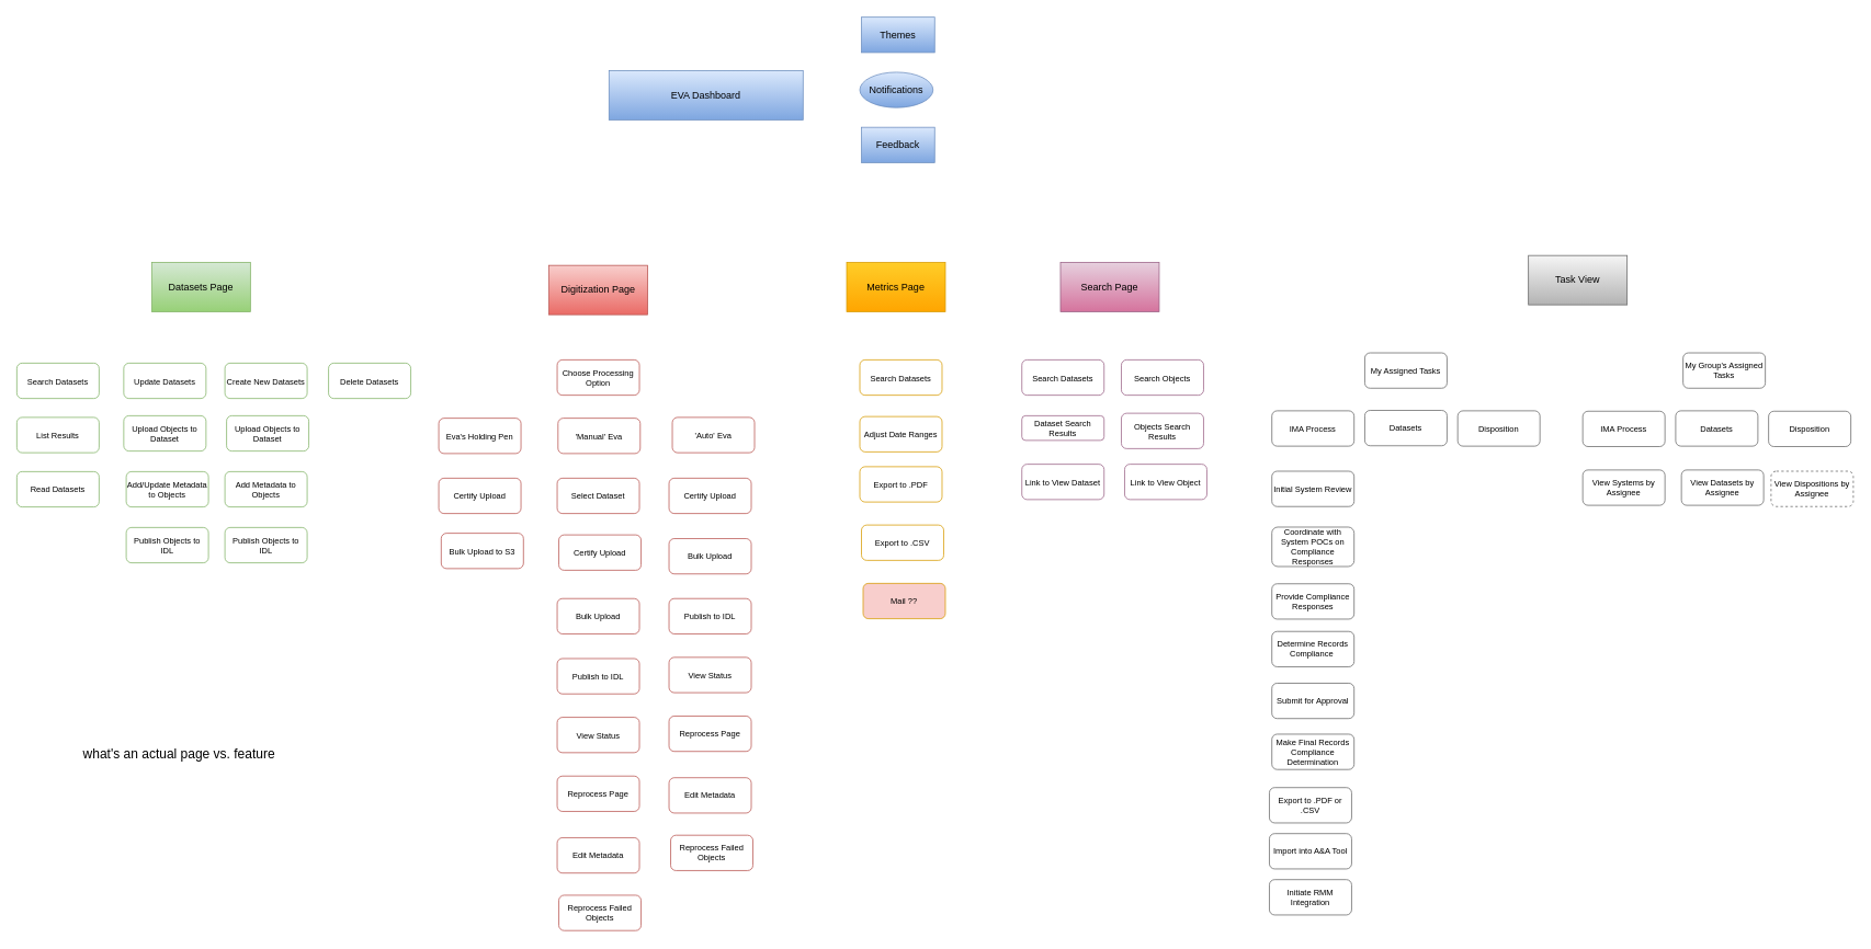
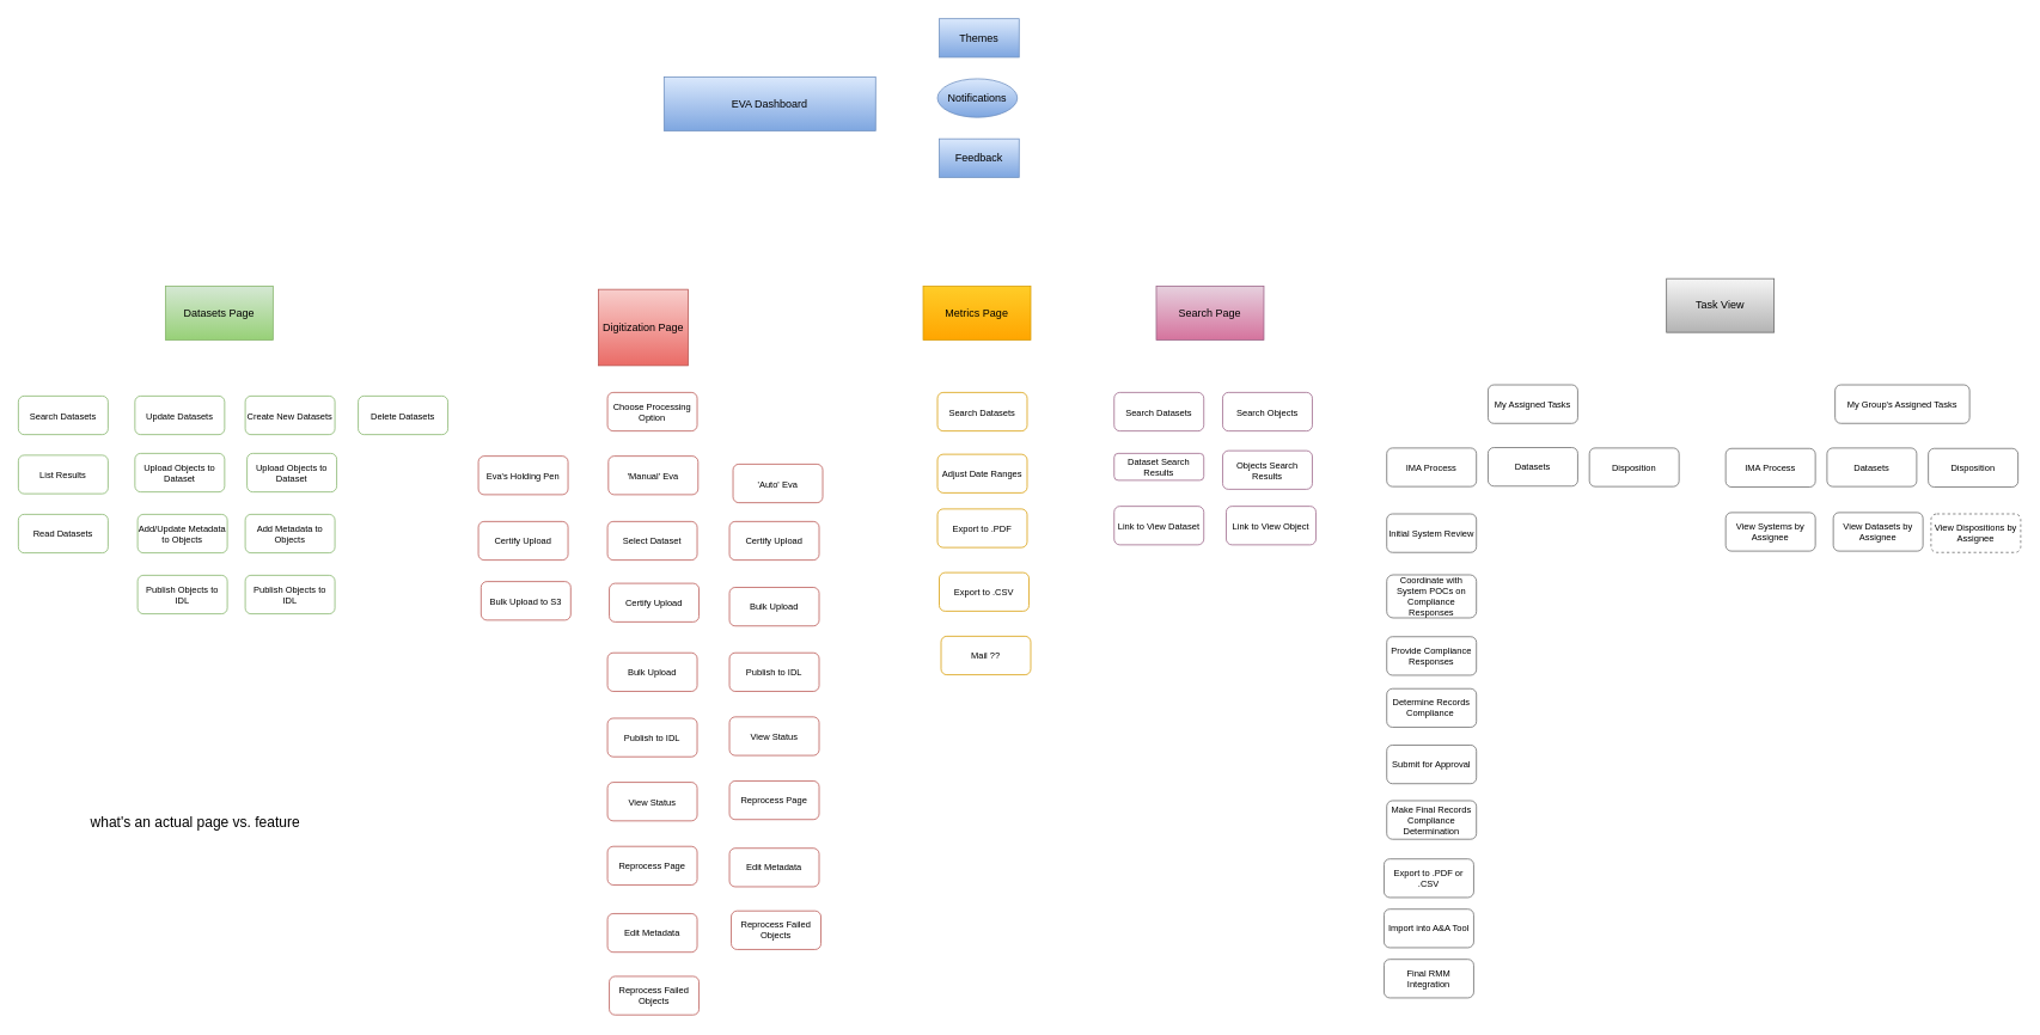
  <mxCell id="0" />
  <mxCell id="1" parent="0" />
  <mxCell id="2" value="EVA Dashboard" style="rounded=0;whiteSpace=wrap;html=1;fillColor=#dae8fc;strokeColor=#6c8ebf;gradientColor=#7ea6e0;" parent="1" vertex="1"><mxGeometry x="740" y="85" width="236" height="60" as="geometry" /></mxCell>
  <mxCell id="3" value="Datasets Page" style="rounded=0;whiteSpace=wrap;html=1;strokeColor=#82b366;gradientColor=#97d077;fillColor=#d5e8d4;" parent="1" vertex="1"><mxGeometry x="184" y="318.5" width="120" height="60" as="geometry" /></mxCell>
  <mxCell id="4" value="Metrics Page" style="rounded=0;whiteSpace=wrap;html=1;fillColor=#ffcd28;strokeColor=#d79b00;gradientColor=#ffa500;" parent="1" vertex="1"><mxGeometry x="1029" y="318.5" width="120" height="60" as="geometry" /></mxCell>
  <mxCell id="5" value="Search Page" style="rounded=0;whiteSpace=wrap;html=1;fillColor=#e6d0de;strokeColor=#996185;gradientColor=#d5739d;" parent="1" vertex="1"><mxGeometry x="1289" y="318.5" width="120" height="60" as="geometry" /></mxCell>
  <mxCell id="6" value="Task View" style="rounded=0;whiteSpace=wrap;html=1;gradientColor=#b3b3b3;fillColor=#f5f5f5;strokeColor=#666666;" parent="1" vertex="1"><mxGeometry x="1858" y="310" width="120" height="60" as="geometry" /></mxCell>
  <mxCell id="7" value="Themes" style="rounded=0;whiteSpace=wrap;html=1;fillColor=#dae8fc;strokeColor=#6c8ebf;gradientColor=#7ea6e0;" parent="1" vertex="1"><mxGeometry x="1047" y="20" width="89" height="43" as="geometry" /></mxCell>
  <mxCell id="8" value="Notifications" style="ellipse;whiteSpace=wrap;html=1;fillColor=#dae8fc;strokeColor=#6c8ebf;gradientColor=#7ea6e0;" parent="1" vertex="1"><mxGeometry x="1045" y="87" width="89" height="43" as="geometry" /></mxCell>
  <mxCell id="9" value="Feedback" style="rounded=0;whiteSpace=wrap;html=1;fillColor=#dae8fc;strokeColor=#6c8ebf;gradientColor=#7ea6e0;" parent="1" vertex="1"><mxGeometry x="1047" y="154" width="89" height="43" as="geometry" /></mxCell>
  <mxCell id="10" value="List Results" style="rounded=1;whiteSpace=wrap;html=1;strokeColor=#82b366;fontSize=10;fillColor=#FFFFFF;" parent="1" vertex="1"><mxGeometry x="20" y="507" width="100" height="43" as="geometry" /></mxCell>
  <mxCell id="11" value="Search Datasets" style="rounded=1;whiteSpace=wrap;html=1;strokeColor=#82b366;fontSize=10;fillColor=#FFFFFF;" parent="1" vertex="1"><mxGeometry x="20" y="441" width="100" height="43" as="geometry" /></mxCell>
  <mxCell id="12" value="Update Datasets" style="rounded=1;whiteSpace=wrap;html=1;strokeColor=#82b366;fontSize=10;fillColor=#FFFFFF;" parent="1" vertex="1"><mxGeometry x="150" y="441" width="100" height="43" as="geometry" /></mxCell>
  <mxCell id="13" value="Upload Objects to Dataset" style="rounded=1;whiteSpace=wrap;html=1;strokeColor=#82b366;fontSize=10;fillColor=#FFFFFF;" parent="1" vertex="1"><mxGeometry x="150" y="505" width="100" height="43" as="geometry" /></mxCell>
  <mxCell id="14" value="Create New Datasets" style="rounded=1;whiteSpace=wrap;html=1;strokeColor=#82b366;fontSize=10;fillColor=#FFFFFF;" parent="1" vertex="1"><mxGeometry x="273" y="441" width="100" height="43" as="geometry" /></mxCell>
  <mxCell id="15" value="Publish Objects to IDL" style="rounded=1;whiteSpace=wrap;html=1;strokeColor=#82b366;fontSize=10;fillColor=#FFFFFF;" parent="1" vertex="1"><mxGeometry x="153" y="641" width="100" height="43" as="geometry" /></mxCell>
  <mxCell id="16" value="Delete Datasets" style="rounded=1;whiteSpace=wrap;html=1;strokeColor=#82b366;fontSize=10;fillColor=#FFFFFF;" parent="1" vertex="1"><mxGeometry x="399" y="441" width="100" height="43" as="geometry" /></mxCell>
  <mxCell id="17" value="Search Datasets" style="rounded=1;whiteSpace=wrap;html=1;strokeColor=#996185;fontSize=10;fillColor=#FFFFFF;" parent="1" vertex="1"><mxGeometry x="1242" y="437" width="100" height="43" as="geometry" /></mxCell>
  <mxCell id="18" value="Search Objects" style="rounded=1;whiteSpace=wrap;html=1;strokeColor=#996185;fontSize=10;fillColor=#FFFFFF;" parent="1" vertex="1"><mxGeometry x="1363" y="437" width="100" height="43" as="geometry" /></mxCell>
  <mxCell id="19" value="Dataset Search Results" style="rounded=1;whiteSpace=wrap;html=1;strokeColor=#996185;fontSize=10;fillColor=#FFFFFF;" parent="1" vertex="1"><mxGeometry x="1242" y="505" width="100" height="30" as="geometry" /></mxCell>
  <mxCell id="20" value="Objects Search Results" style="rounded=1;whiteSpace=wrap;html=1;strokeColor=#996185;fontSize=10;fillColor=#FFFFFF;" parent="1" vertex="1"><mxGeometry x="1363" y="502" width="100" height="43" as="geometry" /></mxCell>
  <mxCell id="21" value="Link to View Dataset" style="rounded=1;whiteSpace=wrap;html=1;strokeColor=#996185;fontSize=10;fillColor=#FFFFFF;" parent="1" vertex="1"><mxGeometry x="1242" y="564" width="100" height="43" as="geometry" /></mxCell>
  <mxCell id="22" value="Link to View Object" style="rounded=1;whiteSpace=wrap;html=1;strokeColor=#996185;fontSize=10;fillColor=#FFFFFF;" parent="1" vertex="1"><mxGeometry x="1367" y="564" width="100" height="43" as="geometry" /></mxCell>
  <mxCell id="23" value="Upload Objects to Dataset" style="rounded=1;whiteSpace=wrap;html=1;strokeColor=#82b366;fontSize=10;fillColor=#FFFFFF;" parent="1" vertex="1"><mxGeometry x="275" y="505" width="100" height="43" as="geometry" /></mxCell>
  <mxCell id="24" value="Publish Objects to IDL" style="rounded=1;whiteSpace=wrap;html=1;strokeColor=#82b366;fontSize=10;fillColor=#FFFFFF;" parent="1" vertex="1"><mxGeometry x="273" y="641" width="100" height="43" as="geometry" /></mxCell>
  <mxCell id="25" value="Add/Update Metadata to Objects" style="rounded=1;whiteSpace=wrap;html=1;strokeColor=#82b366;fontSize=10;fillColor=#FFFFFF;" parent="1" vertex="1"><mxGeometry x="153" y="573" width="100" height="43" as="geometry" /></mxCell>
  <mxCell id="26" value="Add Metadata to Objects" style="rounded=1;whiteSpace=wrap;html=1;strokeColor=#82b366;fontSize=10;fillColor=#FFFFFF;" parent="1" vertex="1"><mxGeometry x="273" y="573" width="100" height="43" as="geometry" /></mxCell>
  <mxCell id="27" value="Search Datasets" style="rounded=1;whiteSpace=wrap;html=1;strokeColor=#d79b00;fontSize=10;fillColor=#FFFFFF;" parent="1" vertex="1"><mxGeometry x="1045" y="437" width="100" height="43" as="geometry" /></mxCell>
  <mxCell id="28" value="Adjust Date Ranges" style="rounded=1;whiteSpace=wrap;html=1;strokeColor=#d79b00;fontSize=10;fillColor=#FFFFFF;" parent="1" vertex="1"><mxGeometry x="1045" y="506" width="100" height="43" as="geometry" /></mxCell>
  <mxCell id="29" value="Export to .PDF" style="rounded=1;whiteSpace=wrap;html=1;strokeColor=#d79b00;fontSize=10;fillColor=#FFFFFF;" parent="1" vertex="1"><mxGeometry x="1045" y="567" width="100" height="43" as="geometry" /></mxCell>
  <mxCell id="30" value="Export to .CSV" style="rounded=1;whiteSpace=wrap;html=1;strokeColor=#d79b00;fontSize=10;fillColor=#FFFFFF;" parent="1" vertex="1"><mxGeometry x="1047" y="638" width="100" height="43" as="geometry" /></mxCell>
- <mxCell id="31" value="Mail ??" style="rounded=1;whiteSpace=wrap;html=1;strokeColor=#d79b00;fontSize=10;fillColor=#f8cecc;" parent="1" vertex="1"><mxGeometry x="1049" y="709" width="100" height="43" as="geometry" /></mxCell>
+ <mxCell id="31" value="Mail ??" style="rounded=1;whiteSpace=wrap;html=1;strokeColor=#d79b00;fontSize=10;fillColor=#FFFFFF;" parent="1" vertex="1"><mxGeometry x="1049" y="709" width="100" height="43" as="geometry" /></mxCell>
  <mxCell id="32" value="'Manual' Eva" style="rounded=1;whiteSpace=wrap;html=1;strokeColor=#b85450;fontSize=10;fillColor=#FFFFFF;" parent="1" vertex="1"><mxGeometry x="678" y="508" width="100" height="43" as="geometry" /></mxCell>
  <mxCell id="33" value="Bulk Upload" style="rounded=1;whiteSpace=wrap;html=1;strokeColor=#b85450;fontSize=10;fillColor=#FFFFFF;" parent="1" vertex="1"><mxGeometry x="677" y="727.5" width="100" height="43" as="geometry" /></mxCell>
  <mxCell id="34" value="Publish to IDL" style="rounded=1;whiteSpace=wrap;html=1;strokeColor=#b85450;fontSize=10;fillColor=#FFFFFF;" parent="1" vertex="1"><mxGeometry x="677" y="800.5" width="100" height="43" as="geometry" /></mxCell>
  <mxCell id="35" value="Reprocess Page" style="rounded=1;whiteSpace=wrap;html=1;strokeColor=#b85450;fontSize=10;fillColor=#FFFFFF;" parent="1" vertex="1"><mxGeometry x="677" y="943.5" width="100" height="43" as="geometry" /></mxCell>
  <mxCell id="36" value="Read Datasets" style="rounded=1;whiteSpace=wrap;html=1;strokeColor=#82b366;fontSize=10;fillColor=#FFFFFF;" parent="1" vertex="1"><mxGeometry x="20" y="573" width="100" height="43" as="geometry" /></mxCell>
- <mxCell id="37" value="Digitization Page" style="rounded=0;whiteSpace=wrap;html=1;strokeColor=#b85450;gradientColor=#ea6b66;fillColor=#f8cecc;" parent="1" vertex="1"><mxGeometry x="667" y="322" width="120" height="60" as="geometry" /></mxCell>
+ <mxCell id="37" value="Digitization Page" style="rounded=0;whiteSpace=wrap;html=1;strokeColor=#b85450;gradientColor=#ea6b66;fillColor=#f8cecc;" parent="1" vertex="1"><mxGeometry x="667" y="322" width="100" height="85" as="geometry" /></mxCell>
  <mxCell id="38" value="View Status" style="rounded=1;whiteSpace=wrap;html=1;strokeColor=#b85450;fontSize=10;fillColor=#FFFFFF;" parent="1" vertex="1"><mxGeometry x="677" y="872" width="100" height="43" as="geometry" /></mxCell>
  <mxCell id="39" value="Eva's Holding Pen" style="rounded=1;whiteSpace=wrap;html=1;strokeColor=#b85450;fontSize=10;fillColor=#FFFFFF;" parent="1" vertex="1"><mxGeometry x="533" y="508" width="100" height="43" as="geometry" /></mxCell>
  <mxCell id="40" value="Edit Metadata" style="rounded=1;whiteSpace=wrap;html=1;strokeColor=#b85450;fontSize=10;fillColor=#FFFFFF;" parent="1" vertex="1"><mxGeometry x="677" y="1018.5" width="100" height="43" as="geometry" /></mxCell>
  <mxCell id="41" value="Reprocess Failed Objects" style="rounded=1;whiteSpace=wrap;html=1;strokeColor=#b85450;fontSize=10;fillColor=#FFFFFF;" parent="1" vertex="1"><mxGeometry x="679" y="1088.5" width="100" height="43" as="geometry" /></mxCell>
  <mxCell id="42" value="My Assigned Tasks" style="rounded=1;whiteSpace=wrap;html=1;strokeColor=#666666;fontSize=10;gradientColor=#b3b3b3;fillColor=none;" parent="1" vertex="1"><mxGeometry x="1659" y="428.5" width="100" height="43" as="geometry" /></mxCell>
- <mxCell id="43" value="My Group's Assigned Tasks" style="rounded=1;whiteSpace=wrap;html=1;strokeColor=#666666;fontSize=10;gradientColor=#b3b3b3;fillColor=none;" parent="1" vertex="1"><mxGeometry x="2046" y="428.5" width="100" height="43" as="geometry" /></mxCell>
+ <mxCell id="43" value="My Group's Assigned Tasks" style="rounded=1;whiteSpace=wrap;html=1;strokeColor=#666666;fontSize=10;gradientColor=#b3b3b3;fillColor=none;" parent="1" vertex="1"><mxGeometry x="2046" y="428.5" width="150" height="43" as="geometry" /></mxCell>
  <mxCell id="44" value="Disposition" style="rounded=1;whiteSpace=wrap;html=1;strokeColor=#666666;fontSize=10;gradientColor=#b3b3b3;fillColor=none;" parent="1" vertex="1"><mxGeometry x="1772" y="499" width="100" height="43" as="geometry" /></mxCell>
  <mxCell id="45" value="Datasets" style="rounded=1;whiteSpace=wrap;html=1;strokeColor=#666666;fontSize=10;gradientColor=#b3b3b3;fillColor=none;" parent="1" vertex="1"><mxGeometry x="1659" y="498.5" width="100" height="43" as="geometry" /></mxCell>
  <mxCell id="46" value="IMA Process" style="rounded=1;whiteSpace=wrap;html=1;strokeColor=#666666;fontSize=10;gradientColor=#b3b3b3;fillColor=none;" parent="1" vertex="1"><mxGeometry x="1546" y="499" width="100" height="43" as="geometry" /></mxCell>
  <mxCell id="47" value="Disposition" style="rounded=1;whiteSpace=wrap;html=1;strokeColor=#666666;fontSize=10;gradientColor=#b3b3b3;fillColor=none;" parent="1" vertex="1"><mxGeometry x="2150" y="499.5" width="100" height="43" as="geometry" /></mxCell>
  <mxCell id="48" value="Datasets" style="rounded=1;whiteSpace=wrap;html=1;strokeColor=#666666;fontSize=10;gradientColor=#b3b3b3;fillColor=none;" parent="1" vertex="1"><mxGeometry x="2037" y="499" width="100" height="43" as="geometry" /></mxCell>
  <mxCell id="49" value="IMA Process" style="rounded=1;whiteSpace=wrap;html=1;strokeColor=#666666;fontSize=10;gradientColor=#b3b3b3;fillColor=none;" parent="1" vertex="1"><mxGeometry x="1924" y="499.5" width="100" height="43" as="geometry" /></mxCell>
  <mxCell id="50" value="Initial System Review" style="rounded=1;whiteSpace=wrap;html=1;strokeColor=#666666;fontSize=10;gradientColor=#b3b3b3;fillColor=none;" parent="1" vertex="1"><mxGeometry x="1546" y="572.5" width="100" height="43" as="geometry" /></mxCell>
  <mxCell id="51" value="Determine Records Compliance&amp;nbsp;" style="rounded=1;whiteSpace=wrap;html=1;strokeColor=#666666;fontSize=10;gradientColor=#b3b3b3;fillColor=none;" parent="1" vertex="1"><mxGeometry x="1546" y="767.5" width="100" height="43" as="geometry" /></mxCell>
  <mxCell id="52" value="Coordinate with System POCs on Compliance Responses" style="rounded=1;whiteSpace=wrap;html=1;strokeColor=#666666;fontSize=10;gradientColor=#b3b3b3;fillColor=none;" parent="1" vertex="1"><mxGeometry x="1546" y="640.5" width="100" height="48" as="geometry" /></mxCell>
  <mxCell id="53" value="Submit for Approval" style="rounded=1;whiteSpace=wrap;html=1;strokeColor=#666666;fontSize=10;gradientColor=#b3b3b3;fillColor=none;" parent="1" vertex="1"><mxGeometry x="1546" y="830.5" width="100" height="43" as="geometry" /></mxCell>
  <mxCell id="54" value="Provide Compliance Responses" style="rounded=1;whiteSpace=wrap;html=1;strokeColor=#666666;fontSize=10;gradientColor=#b3b3b3;fillColor=none;" parent="1" vertex="1"><mxGeometry x="1546" y="709.5" width="100" height="43" as="geometry" /></mxCell>
- <mxCell id="55" value="Initiate RMM Integration" style="rounded=1;whiteSpace=wrap;html=1;strokeColor=#666666;fontSize=10;gradientColor=#b3b3b3;fillColor=none;" parent="1" vertex="1"><mxGeometry x="1543" y="1069.5" width="100" height="43" as="geometry" /></mxCell>
+ <mxCell id="55" value="Final RMM Integration" style="rounded=1;whiteSpace=wrap;html=1;strokeColor=#666666;fontSize=10;gradientColor=#b3b3b3;fillColor=none;" parent="1" vertex="1"><mxGeometry x="1543" y="1069.5" width="100" height="43" as="geometry" /></mxCell>
  <mxCell id="56" value="Make Final Records Compliance Determination" style="rounded=1;whiteSpace=wrap;html=1;strokeColor=#666666;fontSize=10;gradientColor=#b3b3b3;fillColor=none;" parent="1" vertex="1"><mxGeometry x="1546" y="892.5" width="100" height="43" as="geometry" /></mxCell>
  <mxCell id="57" value="Export to .PDF or .CSV" style="rounded=1;whiteSpace=wrap;html=1;strokeColor=#666666;fontSize=10;gradientColor=#b3b3b3;fillColor=none;" parent="1" vertex="1"><mxGeometry x="1543" y="957.5" width="100" height="43" as="geometry" /></mxCell>
  <mxCell id="58" value="Import into A&amp;amp;A Tool" style="rounded=1;whiteSpace=wrap;html=1;strokeColor=#666666;fontSize=10;gradientColor=#b3b3b3;fillColor=none;" parent="1" vertex="1"><mxGeometry x="1543" y="1013.5" width="100" height="43" as="geometry" /></mxCell>
  <mxCell id="59" value="Choose Processing Option" style="rounded=1;whiteSpace=wrap;html=1;strokeColor=#b85450;fontSize=10;fillColor=#FFFFFF;" parent="1" vertex="1"><mxGeometry x="677" y="437" width="100" height="43" as="geometry" /></mxCell>
- <mxCell id="60" value="'Auto' Eva" style="rounded=1;whiteSpace=wrap;html=1;strokeColor=#b85450;fontSize=10;fillColor=#FFFFFF;" parent="1" vertex="1"><mxGeometry x="817" y="507" width="100" height="43" as="geometry" /></mxCell>
+ <mxCell id="60" value="'Auto' Eva" style="rounded=1;whiteSpace=wrap;html=1;strokeColor=#b85450;fontSize=10;fillColor=#FFFFFF;" parent="1" vertex="1"><mxGeometry x="817" y="517" width="100" height="43" as="geometry" /></mxCell>
  <mxCell id="61" value="Select Dataset" style="rounded=1;whiteSpace=wrap;html=1;strokeColor=#b85450;fontSize=10;fillColor=#FFFFFF;" parent="1" vertex="1"><mxGeometry x="677" y="581" width="100" height="43" as="geometry" /></mxCell>
  <mxCell id="62" value="Bulk Upload" style="rounded=1;whiteSpace=wrap;html=1;strokeColor=#b85450;fontSize=10;fillColor=#FFFFFF;" parent="1" vertex="1"><mxGeometry x="813" y="654.5" width="100" height="43" as="geometry" /></mxCell>
  <mxCell id="63" value="Publish to IDL" style="rounded=1;whiteSpace=wrap;html=1;strokeColor=#b85450;fontSize=10;fillColor=#FFFFFF;" parent="1" vertex="1"><mxGeometry x="813" y="727.5" width="100" height="43" as="geometry" /></mxCell>
  <mxCell id="64" value="Reprocess Page" style="rounded=1;whiteSpace=wrap;html=1;strokeColor=#b85450;fontSize=10;fillColor=#FFFFFF;" parent="1" vertex="1"><mxGeometry x="813" y="870.5" width="100" height="43" as="geometry" /></mxCell>
  <mxCell id="65" value="View Status" style="rounded=1;whiteSpace=wrap;html=1;strokeColor=#b85450;fontSize=10;fillColor=#FFFFFF;" parent="1" vertex="1"><mxGeometry x="813" y="799" width="100" height="43" as="geometry" /></mxCell>
  <mxCell id="66" value="Edit Metadata" style="rounded=1;whiteSpace=wrap;html=1;strokeColor=#b85450;fontSize=10;fillColor=#FFFFFF;" parent="1" vertex="1"><mxGeometry x="813" y="945.5" width="100" height="43" as="geometry" /></mxCell>
  <mxCell id="67" value="Reprocess Failed Objects" style="rounded=1;whiteSpace=wrap;html=1;strokeColor=#b85450;fontSize=10;fillColor=#FFFFFF;" parent="1" vertex="1"><mxGeometry x="815" y="1015.5" width="100" height="43" as="geometry" /></mxCell>
  <mxCell id="68" value="View Systems by Assignee" style="rounded=1;whiteSpace=wrap;html=1;strokeColor=#666666;fontSize=10;gradientColor=#b3b3b3;fillColor=none;" parent="1" vertex="1"><mxGeometry x="1924" y="571" width="100" height="43" as="geometry" /></mxCell>
  <mxCell id="69" value="View Datasets by Assignee" style="rounded=1;whiteSpace=wrap;html=1;strokeColor=#666666;fontSize=10;gradientColor=#b3b3b3;fillColor=none;" parent="1" vertex="1"><mxGeometry x="2044" y="571" width="100" height="43" as="geometry" /></mxCell>
  <mxCell id="70" value="View Dispositions by Assignee" style="rounded=1;whiteSpace=wrap;html=1;strokeColor=#666666;fontSize=10;gradientColor=#b3b3b3;fillColor=none;dashed=1;" parent="1" vertex="1"><mxGeometry x="2153" y="572.5" width="100" height="43" as="geometry" /></mxCell>
  <mxCell id="71" value="Certify Upload" style="rounded=1;whiteSpace=wrap;html=1;strokeColor=#b85450;fontSize=10;fillColor=#FFFFFF;" parent="1" vertex="1"><mxGeometry x="533" y="581" width="100" height="43" as="geometry" /></mxCell>
  <mxCell id="72" value="Certify Upload" style="rounded=1;whiteSpace=wrap;html=1;strokeColor=#b85450;fontSize=10;fillColor=#FFFFFF;" parent="1" vertex="1"><mxGeometry x="679" y="650" width="100" height="43" as="geometry" /></mxCell>
  <mxCell id="73" value="Certify Upload" style="rounded=1;whiteSpace=wrap;html=1;strokeColor=#b85450;fontSize=10;fillColor=#FFFFFF;" parent="1" vertex="1"><mxGeometry x="813" y="581" width="100" height="43" as="geometry" /></mxCell>
  <mxCell id="74" value="Bulk Upload to S3" style="rounded=1;whiteSpace=wrap;html=1;strokeColor=#b85450;fontSize=10;fillColor=#FFFFFF;" parent="1" vertex="1"><mxGeometry x="536" y="648" width="100" height="43" as="geometry" /></mxCell>
  <mxCell id="75" value="what's an actual page vs. feature" style="text;html=1;strokeColor=none;fillColor=none;align=center;verticalAlign=middle;whiteSpace=wrap;rounded=0;fontSize=16;" parent="1" vertex="1"><mxGeometry x="67" y="895" width="301" height="44" as="geometry" /></mxCell>
